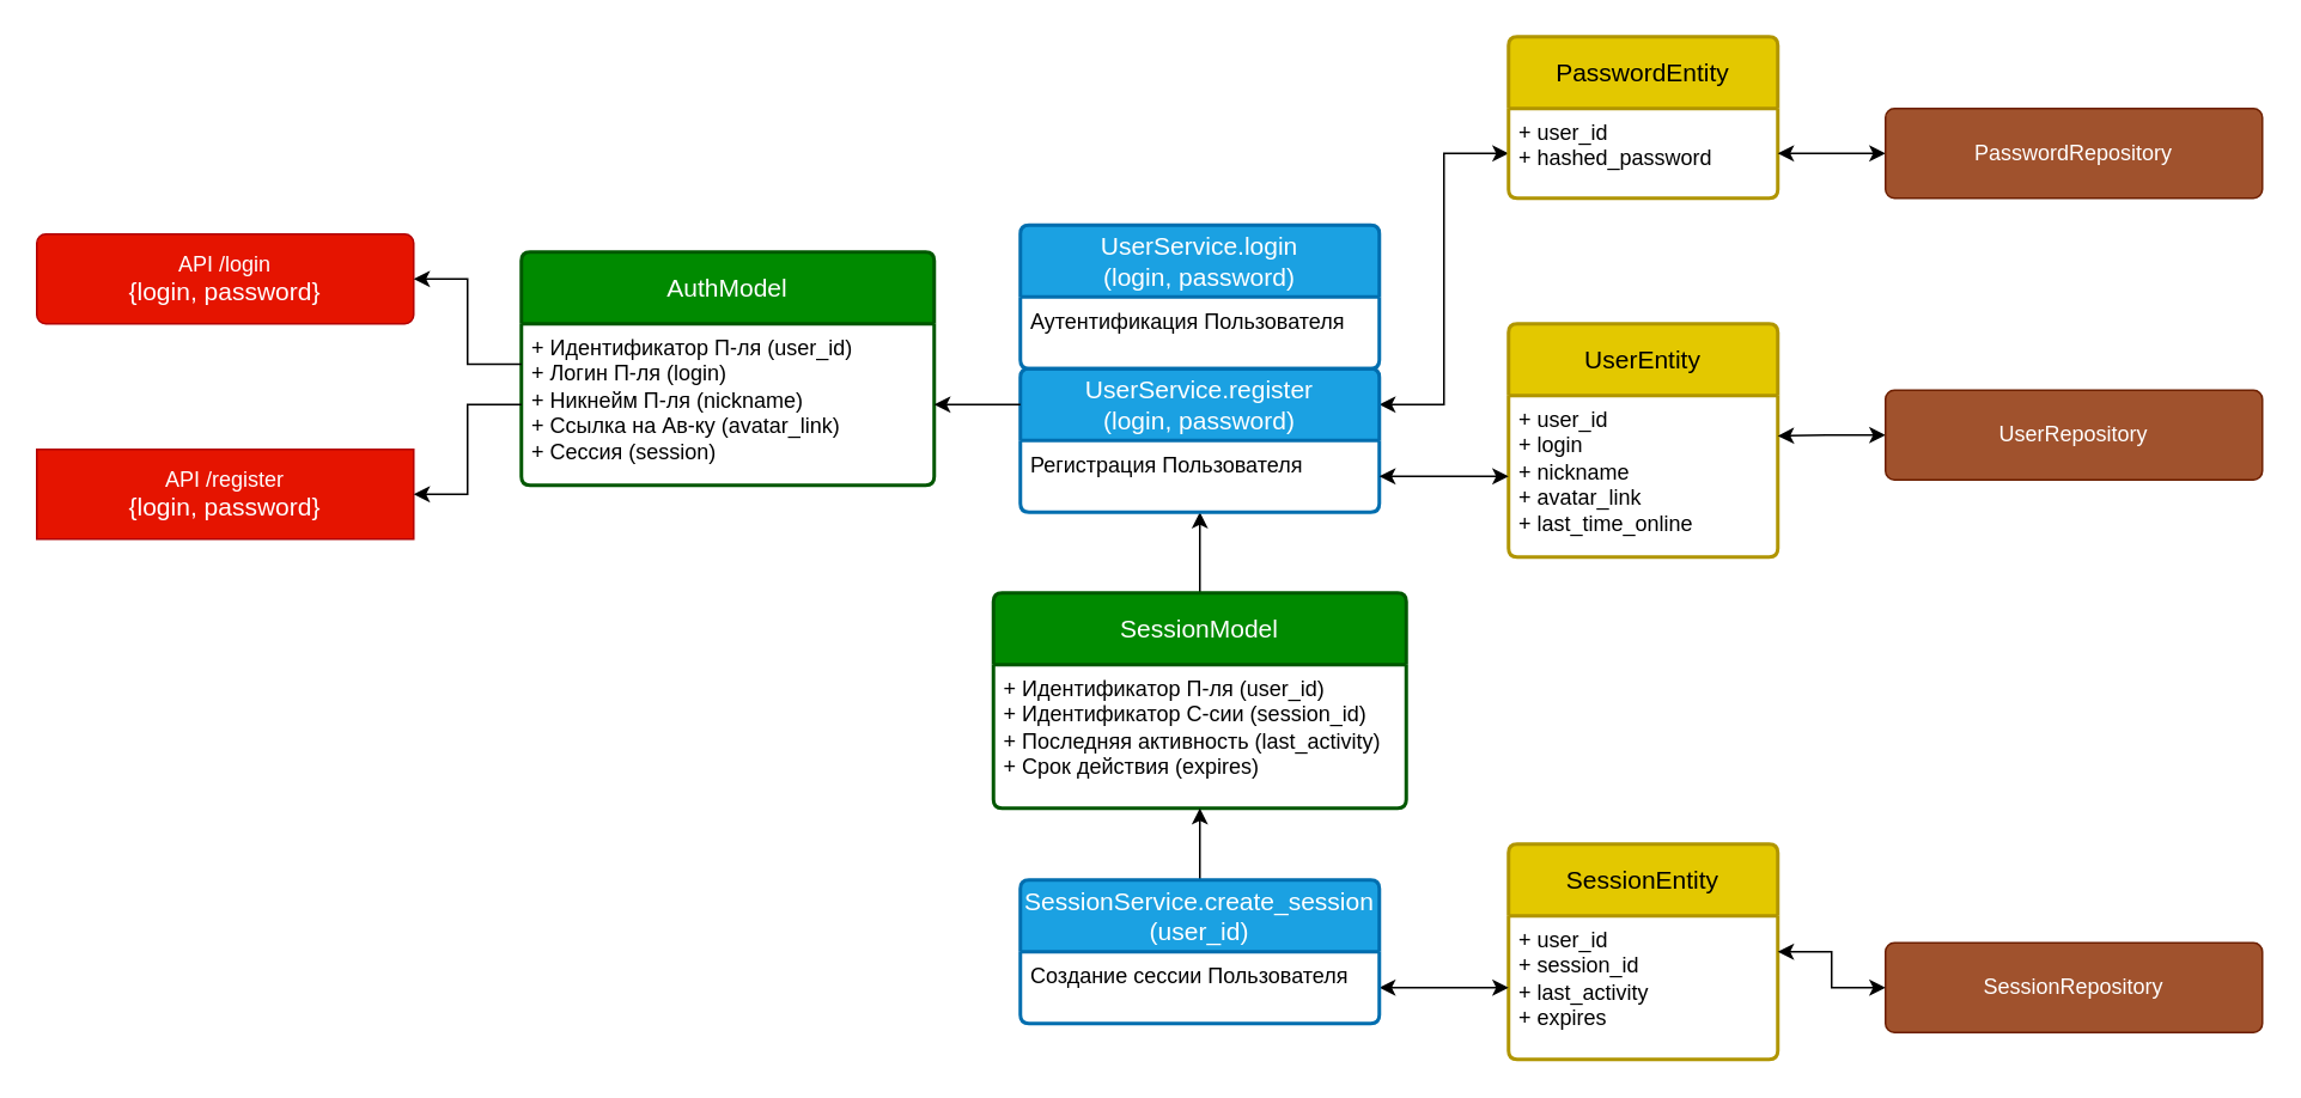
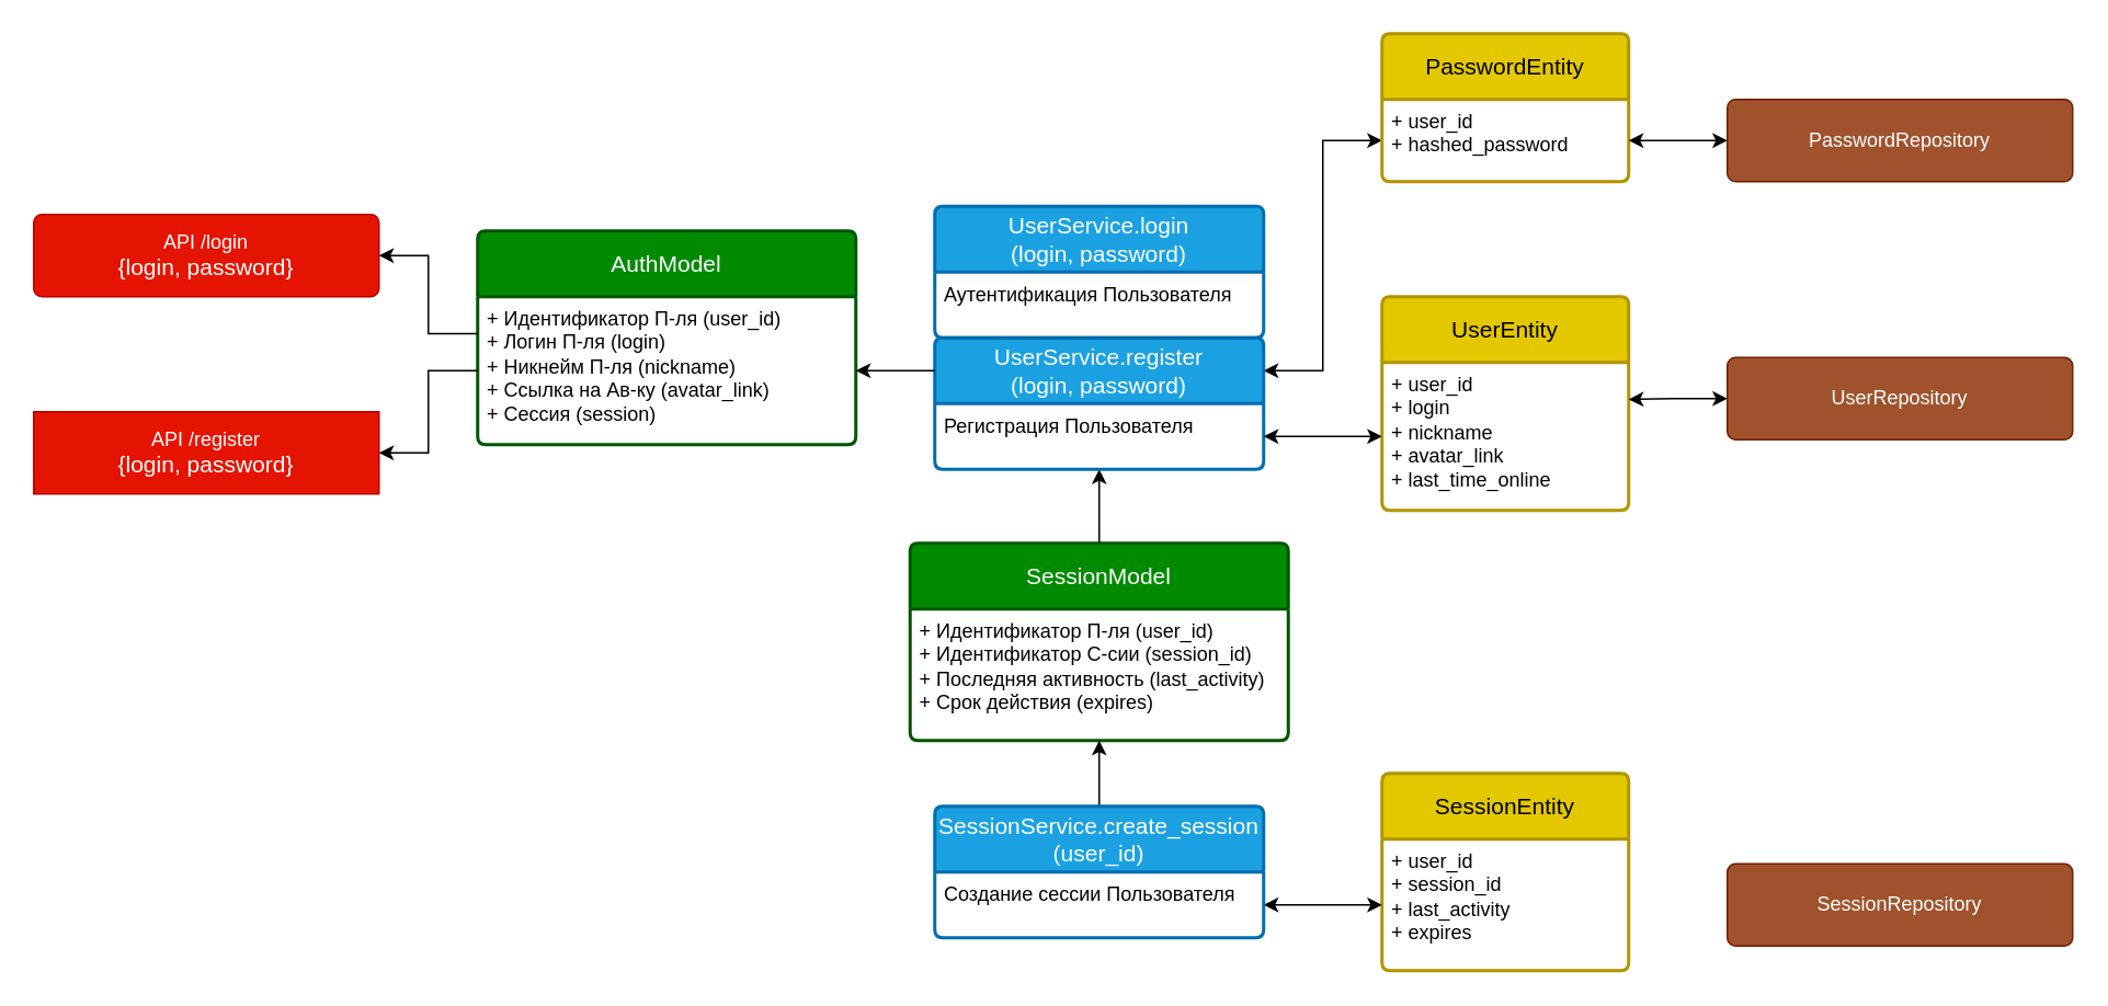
  <mxCell id="0" />
  <mxCell id="1" parent="0" />
  <mxCell id="2" style="edgeStyle=orthogonalEdgeStyle;rounded=0;orthogonalLoop=1;jettySize=auto;html=1;exitX=0.5;exitY=0;exitDx=0;exitDy=0;entryX=0.5;entryY=1;entryDx=0;entryDy=0;" edge="1" parent="1" source="3" target="7"><mxGeometry relative="1" as="geometry" /></mxCell>
  <mxCell id="3" value="SessionModel" style="swimlane;childLayout=stackLayout;horizontal=1;startSize=40;horizontalStack=0;rounded=1;fontSize=14;fontStyle=0;strokeWidth=2;resizeParent=0;resizeLast=1;shadow=0;dashed=0;align=center;arcSize=4;whiteSpace=wrap;html=1;fillColor=#008a00;fontColor=#ffffff;strokeColor=#005700;" vertex="1" parent="1"><mxGeometry x="553" y="330" width="230" height="120" as="geometry" /></mxCell>
  <mxCell id="4" value="+ Идентификатор П-ля (user_id)&lt;br&gt;+ Идентификатор С-сии (session_id)&lt;br&gt;+ Последняя активность (last_activity)&lt;br&gt;+ Срок действия (expires)" style="align=left;strokeColor=none;fillColor=none;spacingLeft=4;fontSize=12;verticalAlign=top;resizable=0;rotatable=0;part=1;html=1;" vertex="1" parent="3"><mxGeometry y="40" width="230" height="80" as="geometry" /></mxCell>
  <mxCell id="5" style="edgeStyle=orthogonalEdgeStyle;rounded=0;orthogonalLoop=1;jettySize=auto;html=1;exitX=1;exitY=0.25;exitDx=0;exitDy=0;entryX=0;entryY=0.5;entryDx=0;entryDy=0;startArrow=classic;startFill=1;" edge="1" parent="1" source="6" target="30"><mxGeometry relative="1" as="geometry" /></mxCell>
  <mxCell id="6" value="UserService.register&lt;br&gt;(login, password)" style="swimlane;childLayout=stackLayout;horizontal=1;startSize=40;horizontalStack=0;rounded=1;fontSize=14;fontStyle=0;strokeWidth=2;resizeParent=0;resizeLast=1;shadow=0;dashed=0;align=center;arcSize=4;whiteSpace=wrap;html=1;fillColor=#1ba1e2;fontColor=#ffffff;strokeColor=#006EAF;" vertex="1" parent="1"><mxGeometry x="568" y="205" width="200" height="80" as="geometry" /></mxCell>
  <mxCell id="7" value="Регистрация Пользователя" style="align=left;strokeColor=none;fillColor=none;spacingLeft=4;fontSize=12;verticalAlign=top;resizable=0;rotatable=0;part=1;html=1;" vertex="1" parent="6"><mxGeometry y="40" width="200" height="40" as="geometry" /></mxCell>
  <mxCell id="8" value="UserEntity" style="swimlane;childLayout=stackLayout;horizontal=1;startSize=40;horizontalStack=0;rounded=1;fontSize=14;fontStyle=0;strokeWidth=2;resizeParent=0;resizeLast=1;shadow=0;dashed=0;align=center;arcSize=4;whiteSpace=wrap;html=1;fillColor=#e3c800;fontColor=#000000;strokeColor=#B09500;" vertex="1" parent="1"><mxGeometry x="840" y="180" width="150" height="130" as="geometry" /></mxCell>
  <mxCell id="9" value="+ user_id&lt;br&gt;+ login&lt;br&gt;+ nickname&lt;br&gt;+ avatar_link&lt;br&gt;+ last_time_online" style="align=left;strokeColor=none;fillColor=none;spacingLeft=4;fontSize=12;verticalAlign=top;resizable=0;rotatable=0;part=1;html=1;" vertex="1" parent="8"><mxGeometry y="40" width="150" height="90" as="geometry" /></mxCell>
  <mxCell id="10" style="edgeStyle=orthogonalEdgeStyle;rounded=0;orthogonalLoop=1;jettySize=auto;html=1;entryX=0;entryY=0.5;entryDx=0;entryDy=0;startArrow=classic;startFill=1;" edge="1" parent="1" source="7" target="9"><mxGeometry relative="1" as="geometry" /></mxCell>
  <mxCell id="11" value="SessionEntity" style="swimlane;childLayout=stackLayout;horizontal=1;startSize=40;horizontalStack=0;rounded=1;fontSize=14;fontStyle=0;strokeWidth=2;resizeParent=0;resizeLast=1;shadow=0;dashed=0;align=center;arcSize=4;whiteSpace=wrap;html=1;fillColor=#e3c800;fontColor=#000000;strokeColor=#B09500;" vertex="1" parent="1"><mxGeometry x="840" y="470" width="150" height="120" as="geometry" /></mxCell>
  <mxCell id="12" value="+ user_id&lt;br&gt;+ session_id&lt;br&gt;+ last_activity&lt;br&gt;+ expires&lt;br&gt;" style="align=left;strokeColor=none;fillColor=none;spacingLeft=4;fontSize=12;verticalAlign=top;resizable=0;rotatable=0;part=1;html=1;" vertex="1" parent="11"><mxGeometry y="40" width="150" height="80" as="geometry" /></mxCell>
  <mxCell id="13" value="" style="edgeStyle=orthogonalEdgeStyle;rounded=0;orthogonalLoop=1;jettySize=auto;html=1;entryX=1;entryY=0.25;entryDx=0;entryDy=0;startArrow=classic;startFill=1;" edge="1" parent="1" source="14" target="9"><mxGeometry relative="1" as="geometry" /></mxCell>
  <mxCell id="14" value="UserRepository" style="rounded=1;arcSize=10;whiteSpace=wrap;html=1;align=center;fillColor=#a0522d;fontColor=#ffffff;strokeColor=#6D1F00;" vertex="1" parent="1"><mxGeometry x="1050" y="217" width="210" height="50" as="geometry" /></mxCell>
  <mxCell id="15" value="SessionRepository" style="rounded=1;arcSize=10;whiteSpace=wrap;html=1;align=center;fillColor=#a0522d;fontColor=#ffffff;strokeColor=#6D1F00;" vertex="1" parent="1"><mxGeometry x="1050" y="525" width="210" height="50" as="geometry" /></mxCell>
- <mxCell id="16" style="edgeStyle=orthogonalEdgeStyle;rounded=0;orthogonalLoop=1;jettySize=auto;html=1;exitX=1;exitY=0.25;exitDx=0;exitDy=0;startArrow=classic;startFill=1;" edge="1" parent="1" source="12" target="15"><mxGeometry relative="1" as="geometry" /></mxCell>
  <mxCell id="17" style="edgeStyle=orthogonalEdgeStyle;rounded=0;orthogonalLoop=1;jettySize=auto;html=1;startArrow=classic;startFill=1;" edge="1" parent="1" source="12" target="20"><mxGeometry relative="1" as="geometry"><Array as="points"><mxPoint x="830" y="550" /><mxPoint x="830" y="550" /></Array></mxGeometry></mxCell>
  <mxCell id="18" style="edgeStyle=orthogonalEdgeStyle;rounded=0;orthogonalLoop=1;jettySize=auto;html=1;entryX=0.5;entryY=1;entryDx=0;entryDy=0;" edge="1" parent="1" source="19" target="4"><mxGeometry relative="1" as="geometry" /></mxCell>
  <mxCell id="19" value="SessionService.create_session&lt;br&gt;(user_id)" style="swimlane;childLayout=stackLayout;horizontal=1;startSize=40;horizontalStack=0;rounded=1;fontSize=14;fontStyle=0;strokeWidth=2;resizeParent=0;resizeLast=1;shadow=0;dashed=0;align=center;arcSize=4;whiteSpace=wrap;html=1;fillColor=#1ba1e2;fontColor=#ffffff;strokeColor=#006EAF;" vertex="1" parent="1"><mxGeometry x="568" y="490" width="200" height="80" as="geometry" /></mxCell>
  <mxCell id="20" value="Создание сессии Пользователя" style="align=left;strokeColor=none;fillColor=none;spacingLeft=4;fontSize=12;verticalAlign=top;resizable=0;rotatable=0;part=1;html=1;" vertex="1" parent="19"><mxGeometry y="40" width="200" height="40" as="geometry" /></mxCell>
  <mxCell id="21" value="AuthModel" style="swimlane;childLayout=stackLayout;horizontal=1;startSize=40;horizontalStack=0;rounded=1;fontSize=14;fontStyle=0;strokeWidth=2;resizeParent=0;resizeLast=1;shadow=0;dashed=0;align=center;arcSize=4;whiteSpace=wrap;html=1;fillColor=#008a00;fontColor=#ffffff;strokeColor=#005700;" vertex="1" parent="1"><mxGeometry x="290" y="140" width="230" height="130" as="geometry" /></mxCell>
  <mxCell id="22" value="+ Идентификатор П-ля (user_id)&lt;br&gt;+ Логин П-ля (login)&lt;br&gt;+ Никнейм П-ля (nickname)&lt;br&gt;+ Ссылка на Ав-ку (avatar_link)&lt;br&gt;+ Сессия (session)" style="align=left;strokeColor=none;fillColor=none;spacingLeft=4;fontSize=12;verticalAlign=top;resizable=0;rotatable=0;part=1;html=1;" vertex="1" parent="21"><mxGeometry y="40" width="230" height="90" as="geometry" /></mxCell>
  <mxCell id="23" value="API /register&lt;br style=&quot;font-size: 14px;&quot;&gt;&lt;span style=&quot;font-size: 14px;&quot;&gt;{login, password}&lt;/span&gt;" style="arcSize=10;whiteSpace=wrap;html=1;align=center;fillColor=#e51400;fontColor=#ffffff;strokeColor=#B20000;rounded=0;" vertex="1" parent="1"><mxGeometry x="20" y="250" width="210" height="50" as="geometry" /></mxCell>
  <mxCell id="24" value="" style="edgeStyle=orthogonalEdgeStyle;rounded=0;orthogonalLoop=1;jettySize=auto;html=1;exitX=0;exitY=0.25;exitDx=0;exitDy=0;" edge="1" parent="1" source="6" target="22"><mxGeometry relative="1" as="geometry" /></mxCell>
  <mxCell id="25" style="edgeStyle=orthogonalEdgeStyle;rounded=0;orthogonalLoop=1;jettySize=auto;html=1;" edge="1" parent="1" source="22" target="23"><mxGeometry relative="1" as="geometry" /></mxCell>
  <mxCell id="26" value="API /login&lt;br style=&quot;font-size: 14px;&quot;&gt;&lt;span style=&quot;font-size: 14px;&quot;&gt;{login, password}&lt;/span&gt;" style="rounded=1;arcSize=10;whiteSpace=wrap;html=1;align=center;fillColor=#e51400;fontColor=#ffffff;strokeColor=#B20000;" vertex="1" parent="1"><mxGeometry x="20" y="130" width="210" height="50" as="geometry" /></mxCell>
  <mxCell id="27" value="UserService.login&lt;br&gt;(login, password)" style="swimlane;childLayout=stackLayout;horizontal=1;startSize=40;horizontalStack=0;rounded=1;fontSize=14;fontStyle=0;strokeWidth=2;resizeParent=0;resizeLast=1;shadow=0;dashed=0;align=center;arcSize=4;whiteSpace=wrap;html=1;fillColor=#1ba1e2;fontColor=#ffffff;strokeColor=#006EAF;" vertex="1" parent="1"><mxGeometry x="568" y="125" width="200" height="80" as="geometry"><mxRectangle x="568" y="790" width="150" height="50" as="alternateBounds" /></mxGeometry></mxCell>
  <mxCell id="28" value="Аутентификация Пользователя" style="align=left;strokeColor=none;fillColor=none;spacingLeft=4;fontSize=12;verticalAlign=top;resizable=0;rotatable=0;part=1;html=1;" vertex="1" parent="27"><mxGeometry y="40" width="200" height="40" as="geometry" /></mxCell>
  <mxCell id="29" value="PasswordEntity" style="swimlane;childLayout=stackLayout;horizontal=1;startSize=40;horizontalStack=0;rounded=1;fontSize=14;fontStyle=0;strokeWidth=2;resizeParent=0;resizeLast=1;shadow=0;dashed=0;align=center;arcSize=4;whiteSpace=wrap;html=1;fillColor=#e3c800;fontColor=#000000;strokeColor=#B09500;" vertex="1" parent="1"><mxGeometry x="840" y="20" width="150" height="90" as="geometry" /></mxCell>
  <mxCell id="30" value="+ user_id&lt;br&gt;+ hashed_password" style="align=left;strokeColor=none;fillColor=none;spacingLeft=4;fontSize=12;verticalAlign=top;resizable=0;rotatable=0;part=1;html=1;" vertex="1" parent="29"><mxGeometry y="40" width="150" height="50" as="geometry" /></mxCell>
  <mxCell id="31" value="" style="edgeStyle=orthogonalEdgeStyle;rounded=0;orthogonalLoop=1;jettySize=auto;html=1;startArrow=classic;startFill=1;" edge="1" parent="1" source="32" target="30"><mxGeometry relative="1" as="geometry" /></mxCell>
  <mxCell id="32" value="PasswordRepository" style="rounded=1;arcSize=10;whiteSpace=wrap;html=1;align=center;fillColor=#a0522d;fontColor=#ffffff;strokeColor=#6D1F00;" vertex="1" parent="1"><mxGeometry x="1050" y="60" width="210" height="50" as="geometry" /></mxCell>
  <mxCell id="33" style="edgeStyle=orthogonalEdgeStyle;rounded=0;orthogonalLoop=1;jettySize=auto;html=1;exitX=0;exitY=0.25;exitDx=0;exitDy=0;entryX=1;entryY=0.5;entryDx=0;entryDy=0;" edge="1" parent="1" source="22" target="26"><mxGeometry relative="1" as="geometry" /></mxCell>
